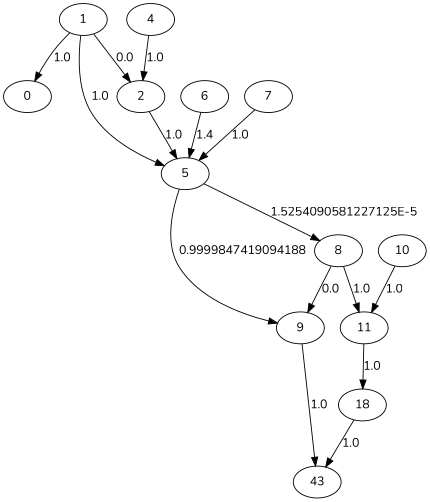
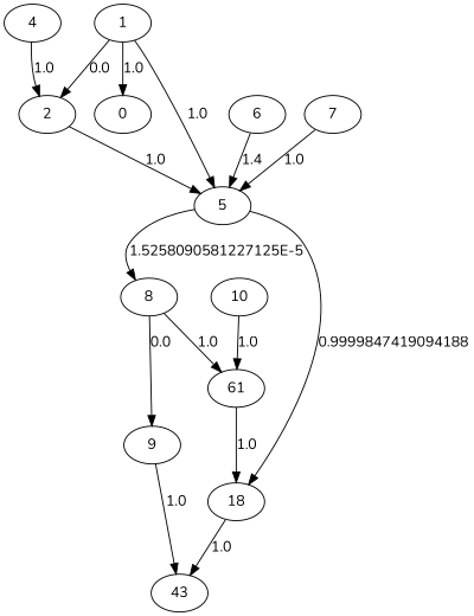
  digraph {
    fontname=Nunito
    node [fontname=Nunito]
    edge [fontname=Nunito]
    1
    0
    2
    5
    8
    9
-   11
+   11 [label=61]
    n8 [label=43]
    4
    6
    7
    10
    n13 [label=18]
    1 -> 0 [label=1.0]
    1 -> 2 [label=0.0]
    1 -> 5 [label=1.0]
    2 -> 5 [label=1.0]
-   5 -> 8 [label="1.5254090581227125E-5"]
-   5 -> 9 [label=0.9999847419094188]
+   5 -> 8 [label="1.5258090581227125E-5"]
+   5 -> n13 [label=0.9999847419094188]
    8 -> 9 [label=0.0]
    8 -> 11 [label=1.0]
    9 -> n8 [label=1.0]
    11 -> n13 [label=1.0]
    4 -> 2 [label=1.0]
    6 -> 5 [label=1.4]
    7 -> 5 [label=1.0]
    10 -> 11 [label=1.0]
    n13 -> n8 [label=1.0]
  }
